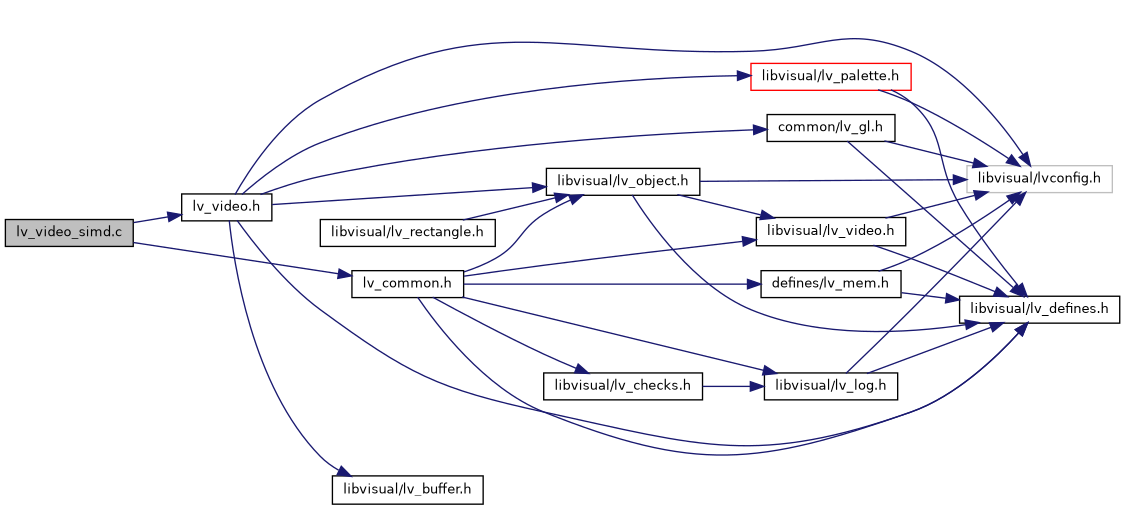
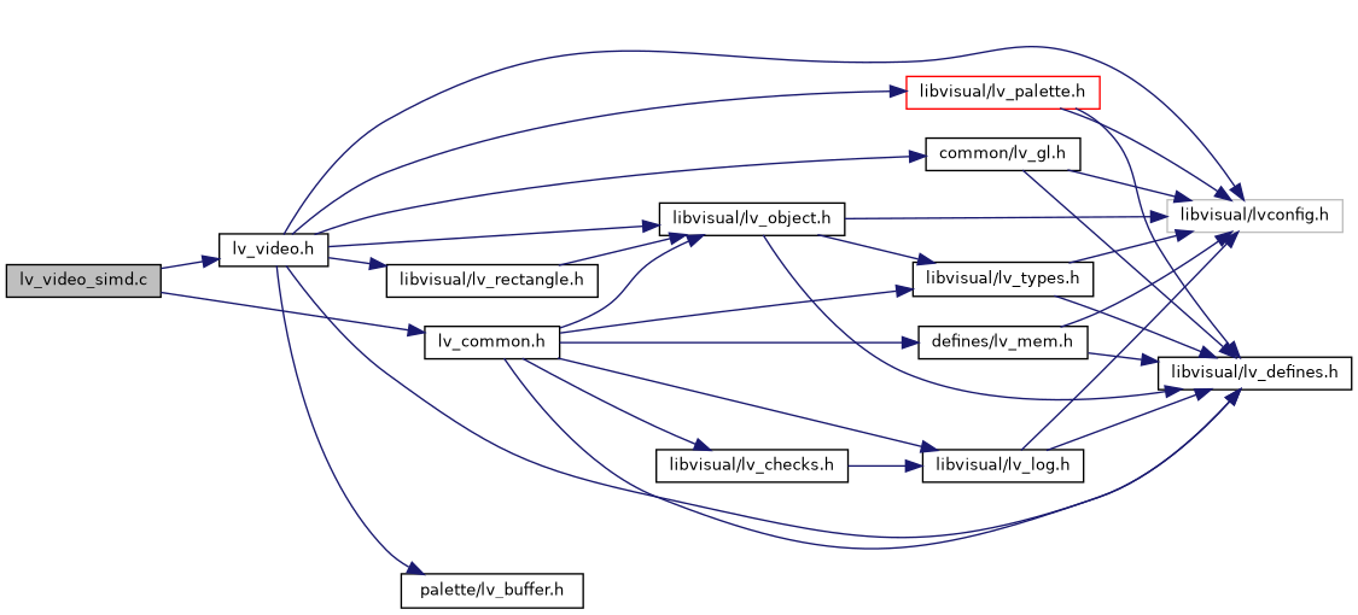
  digraph {
    rankdir=LR
    node [color=black fillcolor=white fontname=Helvetica fontsize=10 shape=record style=filled]
    edge [color=midnightblue fontname=Helvetica fontsize=10 labelfontname=Helvetica labelfontsize=10 style=solid]
    n1 [fillcolor=grey75 fontcolor=black height=0.2 label="lv_video_simd.c" width=0.4]
    n2 [height=0.2 label="lv_video.h" width=0.4]
    n3 [height=0.2 label="lv_common.h" width=0.4]
    n4 [color=grey75 height=0.2 label="libvisual/lvconfig.h" width=0.4]
    n5 [height=0.2 label="libvisual/lv_defines.h" width=0.4]
    n6 [color=red height=0.2 label="libvisual/lv_palette.h" width=0.4]
    n7 [height=0.2 label="libvisual/lv_rectangle.h" width=0.4]
-   n8 [height=0.2 label="libvisual/lv_buffer.h" width=0.4]
+   n8 [height=0.2 label="palette/lv_buffer.h" width=0.4]
    n9 [height=0.2 label="common/lv_gl.h" width=0.4]
    n10 [height=0.2 label="libvisual/lv_object.h" width=0.4]
-   n11 [height=0.2 label="libvisual/lv_video.h" width=0.4]
+   n11 [height=0.2 label="libvisual/lv_types.h" width=0.4]
    n12 [height=0.2 label="defines/lv_mem.h" width=0.4]
    n13 [height=0.2 label="libvisual/lv_log.h" width=0.4]
    n14 [height=0.2 label="libvisual/lv_checks.h" width=0.4]
    n1 -> n2
    n1 -> n3
    n2 -> n4
    n2 -> n5
    n2 -> n6
+   n2 -> n7
    n2 -> n8
    n2 -> n9
    n2 -> n10
    n3 -> n5
    n3 -> n10
    n3 -> n11
    n3 -> n12
    n3 -> n13
    n3 -> n14
    n6 -> n4
    n6 -> n5
    n7 -> n10
    n9 -> n4
    n9 -> n5
    n10 -> n4
    n10 -> n5
    n10 -> n11
    n11 -> n4
    n11 -> n5
    n12 -> n4
    n12 -> n5
    n13 -> n4
    n13 -> n5
    n14 -> n13
  }
